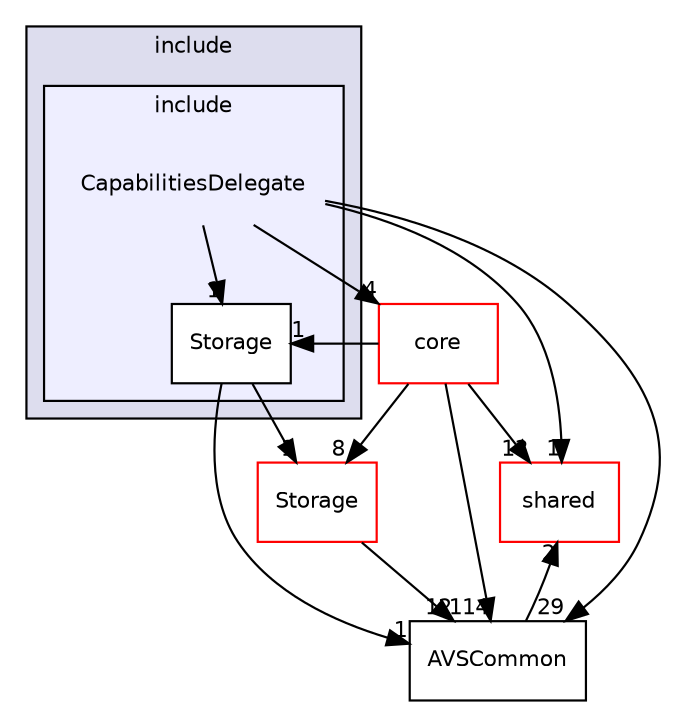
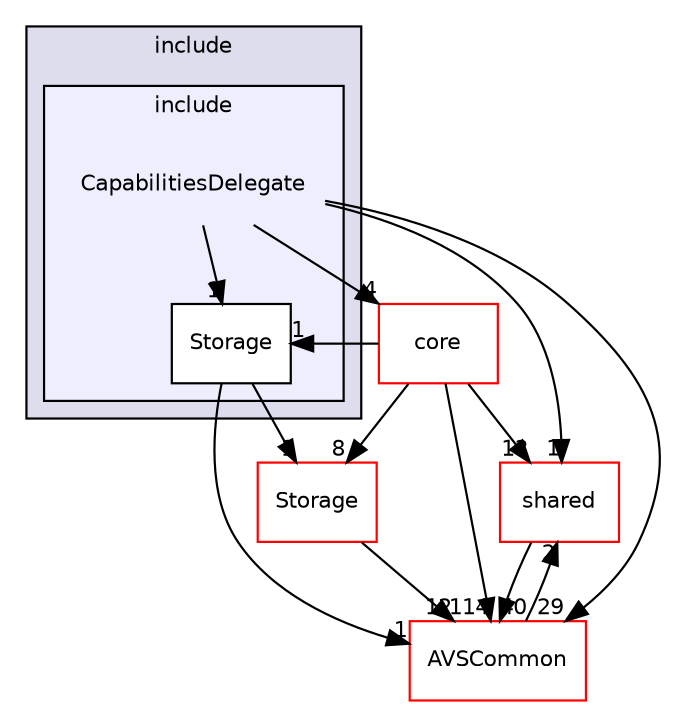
  digraph {
    compound=true
    node [fontname=Helvetica fontsize=10 shape=box color=red fillcolor=white style=filled]
    edge [headlabel=1 labeldistance=1.5 labelfontname=Helvetica labelfontsize=10]
    n1 [label=CapabilitiesDelegate shape=plaintext color="" fillcolor="" style=""]
    n2 [color=black label=Storage]
    n3 [label=shared]
-   n4 [color=black label=AVSCommon]
+   n4 [label=AVSCommon]
    n5 [label=core]
    n6 [label=Storage]
    subgraph cluster_1 {
      bgcolor="#ddddee"
      fontname=Helvetica
      fontsize=10
      label=include
      pencolor=black
      subgraph cluster_2 {
        bgcolor="#eeeeff"
        fontname=Helvetica
        fontsize=10
        label=include
        pencolor=black
        n1
        n2
      }
    }
    n1 -> n2
    n1 -> n3
    n1 -> n4 [headlabel=29]
    n1 -> n5 [headlabel=4]
    n2 -> n4
    n2 -> n6
+   n3 -> n4 [headlabel=40]
    n4 -> n3 [headlabel=2]
    n5 -> n2
    n5 -> n3 [headlabel=13]
    n5 -> n4 [headlabel=114]
    n5 -> n6 [headlabel=8]
    n6 -> n4 [headlabel=12]
  }
